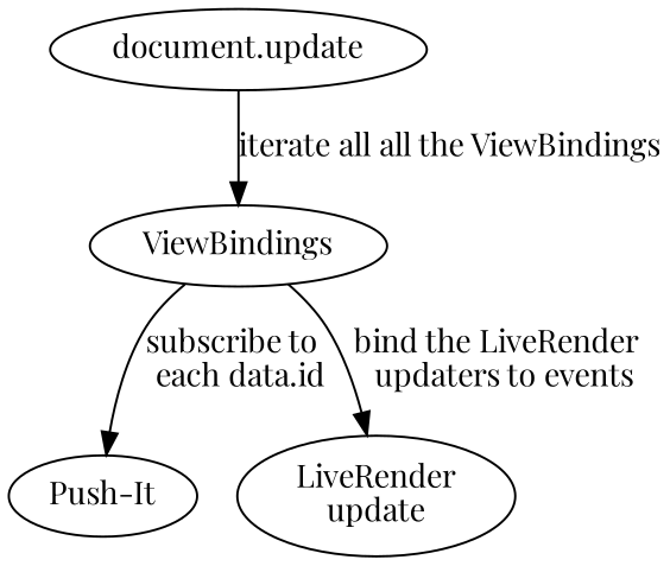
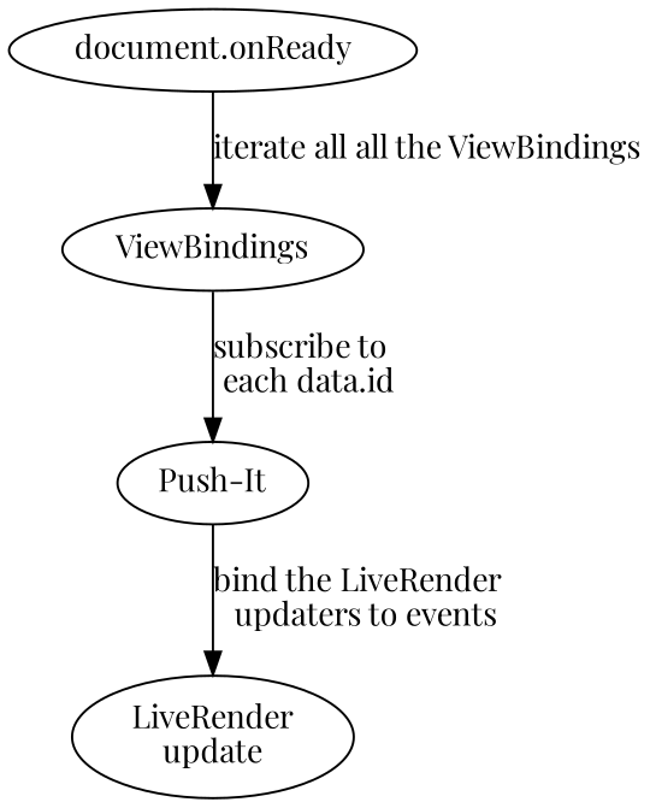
  digraph {
    fontname="Playfair Display"
    node [fontname="Playfair Display"]
    edge [fontname="Playfair Display"]
-   n1 [label="document.update"]
+   n1 [label="document.onReady"]
    n2 [label=ViewBindings]
    n3 [label="Push-It"]
    n4 [label="LiveRender\nupdate"]
    n1 -> n2 [label="iterate all all the ViewBindings"]
    n2 -> n3 [label="subscribe to \n each data.id"]
-   n2 -> n4 [label="bind the LiveRender \n updaters to events"]
+   n3 -> n4 [label="bind the LiveRender \n updaters to events"]
  }
